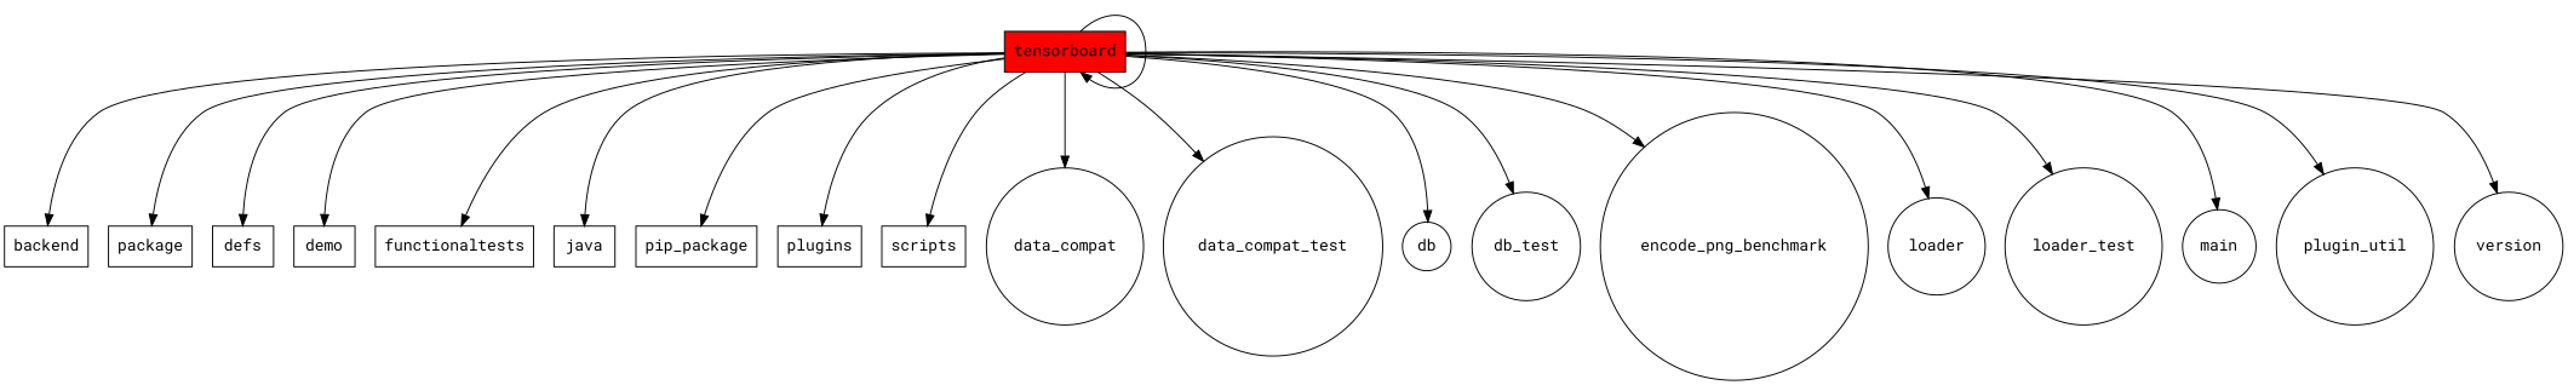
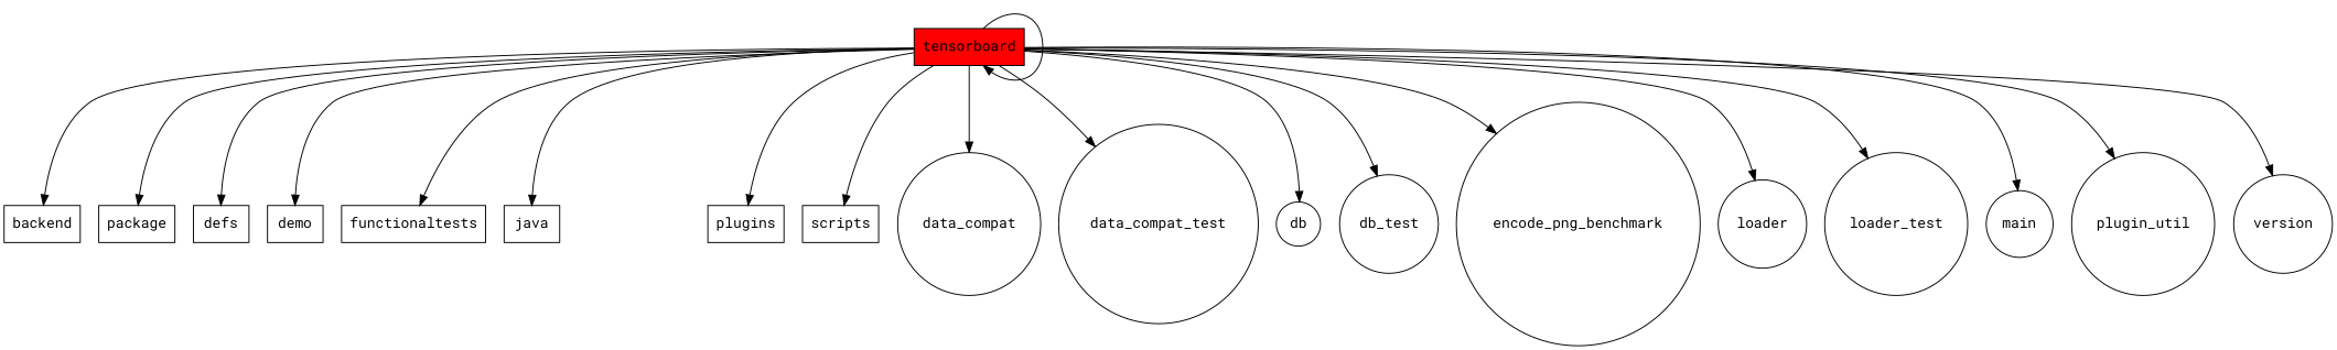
  digraph {
    fontname="Roboto Mono"
    node [fontname="Roboto Mono" shape=box]
    edge [fontname="Roboto Mono"]
    n1 [fillcolor=red label=tensorboard style=filled]
    n2 [label=backend]
    n3 [label=package]
    n4 [label=defs]
    n5 [label=demo]
    n6 [label=functionaltests]
    n7 [label=java]
-   n8 [label=pip_package]
    n9 [label=plugins]
    n10 [label=scripts]
    n11 [label=data_compat shape=circle]
    n12 [label=data_compat_test shape=circle]
    n13 [label=db shape=circle]
    n14 [label=db_test shape=circle]
    n15 [label=encode_png_benchmark shape=circle]
    n16 [label=loader shape=circle]
    n17 [label=loader_test shape=circle]
    n18 [label=main shape=circle]
    n19 [label=plugin_util shape=circle]
    n20 [label=version shape=circle]
    n1 -> n1
    n1 -> n2
    n1 -> n3
    n1 -> n4
    n1 -> n5
    n1 -> n6
    n1 -> n7
-   n1 -> n8
    n1 -> n9
    n1 -> n10
    n1 -> n11
    n1 -> n12
    n1 -> n13
    n1 -> n14
    n1 -> n15
    n1 -> n16
    n1 -> n17
    n1 -> n18
    n1 -> n19
    n1 -> n20
  }
